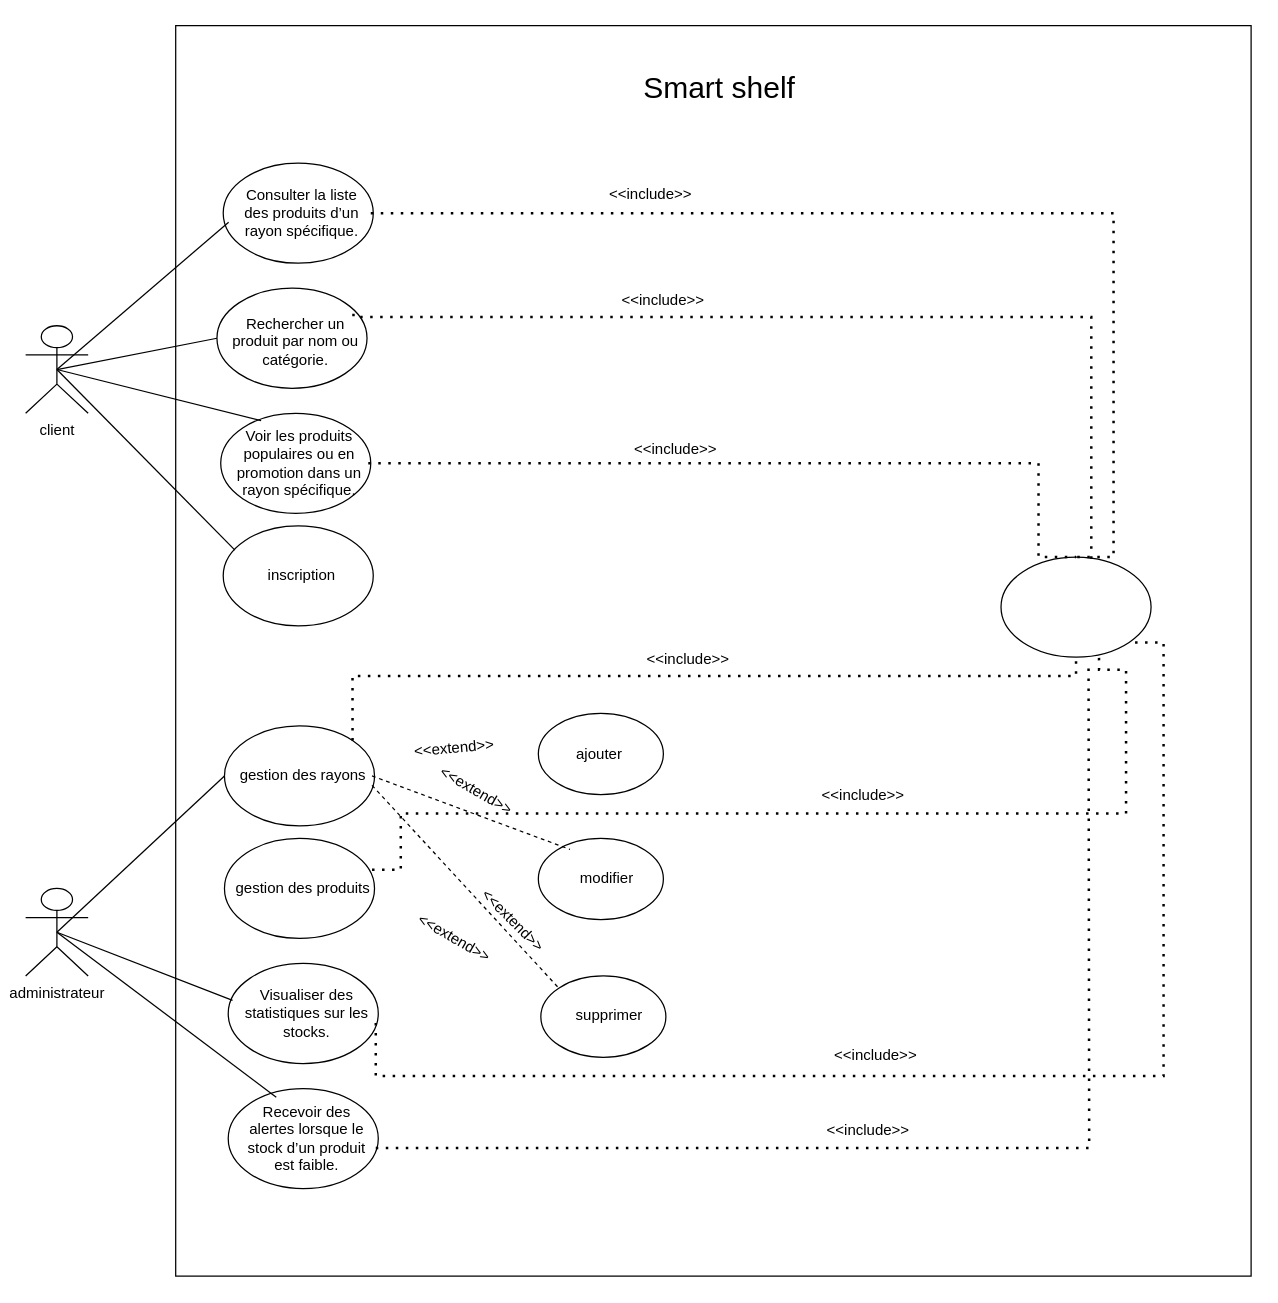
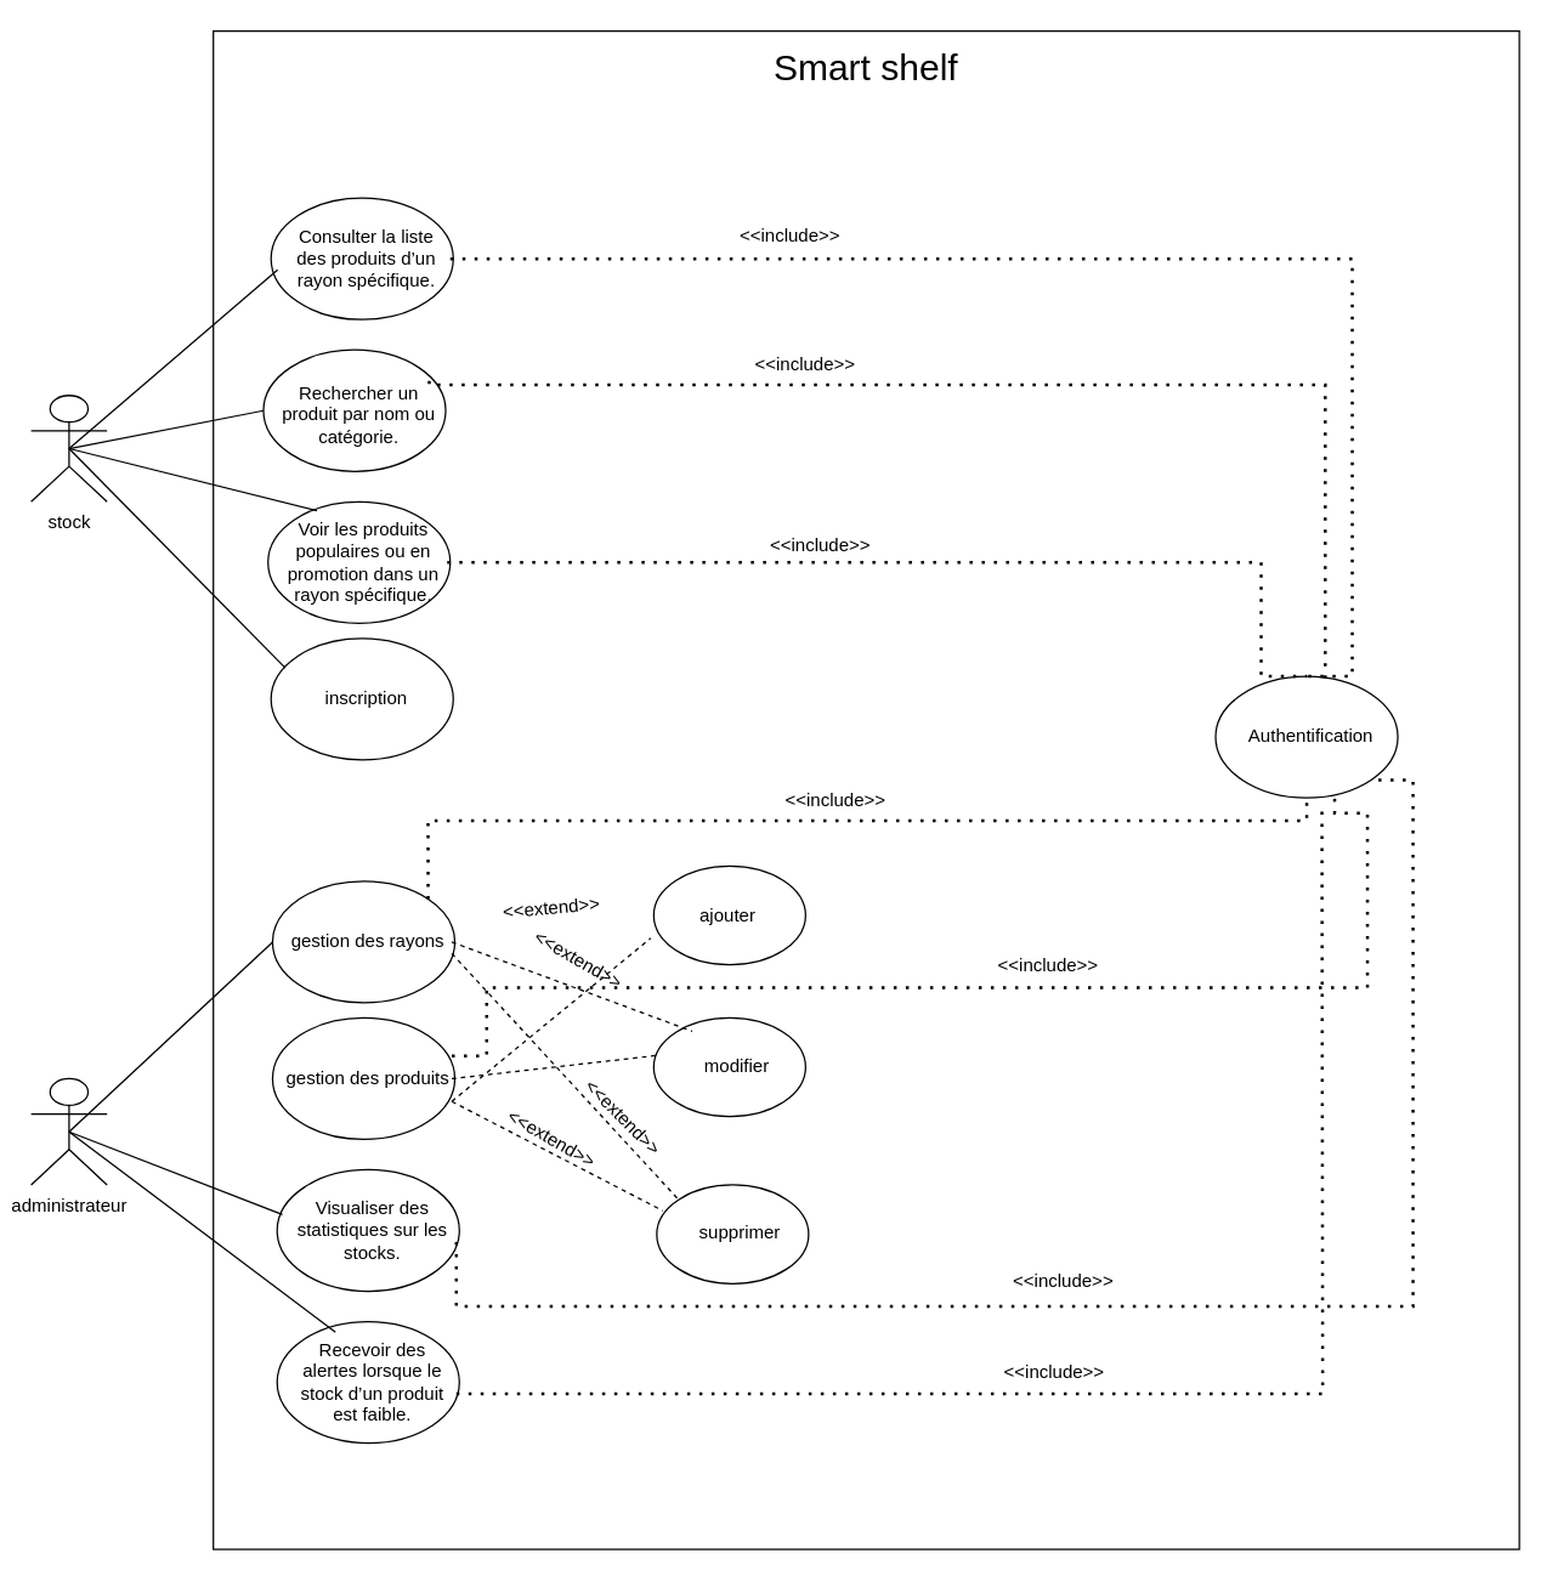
  <mxCell id="0" />
  <mxCell id="1" parent="0" />
  <mxCell id="2" value="" style="rounded=0;whiteSpace=wrap;html=1;" vertex="1" parent="1"><mxGeometry x="140" y="20" width="860" height="1000" as="geometry" /></mxCell>
- <mxCell id="3" value="client" style="shape=umlActor;verticalLabelPosition=bottom;verticalAlign=top;html=1;outlineConnect=0;" vertex="1" parent="1"><mxGeometry x="20" y="260" width="50" height="70" as="geometry" /></mxCell>
+ <mxCell id="3" value="stock" style="shape=umlActor;verticalLabelPosition=bottom;verticalAlign=top;html=1;outlineConnect=0;" vertex="1" parent="1"><mxGeometry x="20" y="260" width="50" height="70" as="geometry" /></mxCell>
  <mxCell id="4" value="" style="ellipse;whiteSpace=wrap;html=1;" vertex="1" parent="1"><mxGeometry x="178" y="130" width="120" height="80" as="geometry" /></mxCell>
- <mxCell id="5" value="&lt;font style=&quot;font-size: 24px;&quot;&gt;Smart shelf&lt;/font&gt;" style="text;html=1;align=center;verticalAlign=middle;whiteSpace=wrap;rounded=0;" vertex="1" parent="1"><mxGeometry x="510" y="55" width="130" height="30" as="geometry" /></mxCell>
+ <mxCell id="5" value="&lt;font style=&quot;font-size: 24px;&quot;&gt;Smart shelf&lt;/font&gt;" style="text;html=1;align=center;verticalAlign=middle;whiteSpace=wrap;rounded=0;" vertex="1" parent="1"><mxGeometry x="505" y="30" width="130" height="30" as="geometry" /></mxCell>
  <mxCell id="6" value="Consulter la liste des produits d’un rayon spécifique." style="text;html=1;align=center;verticalAlign=middle;whiteSpace=wrap;rounded=0;" vertex="1" parent="1"><mxGeometry x="186" y="155" width="110" height="30" as="geometry" /></mxCell>
  <mxCell id="7" value="" style="ellipse;whiteSpace=wrap;html=1;" vertex="1" parent="1"><mxGeometry x="173" y="230" width="120" height="80" as="geometry" /></mxCell>
  <mxCell id="8" value="Rechercher un produit par nom ou catégorie." style="text;html=1;align=center;verticalAlign=middle;whiteSpace=wrap;rounded=0;" vertex="1" parent="1"><mxGeometry x="181" y="255" width="110" height="35" as="geometry" /></mxCell>
  <mxCell id="9" value="" style="ellipse;whiteSpace=wrap;html=1;" vertex="1" parent="1"><mxGeometry x="176" y="330" width="120" height="80" as="geometry" /></mxCell>
  <mxCell id="10" value="Voir les produits populaires ou en promotion dans un rayon spécifique." style="text;html=1;align=center;verticalAlign=middle;whiteSpace=wrap;rounded=0;" vertex="1" parent="1"><mxGeometry x="184" y="355" width="110" height="30" as="geometry" /></mxCell>
  <mxCell id="11" value="" style="ellipse;whiteSpace=wrap;html=1;" vertex="1" parent="1"><mxGeometry x="178" y="420" width="120" height="80" as="geometry" /></mxCell>
  <mxCell id="12" value="inscription" style="text;html=1;align=center;verticalAlign=middle;whiteSpace=wrap;rounded=0;" vertex="1" parent="1"><mxGeometry x="186" y="445" width="110" height="30" as="geometry" /></mxCell>
  <mxCell id="13" value="administrateur" style="shape=umlActor;verticalLabelPosition=bottom;verticalAlign=top;html=1;outlineConnect=0;" vertex="1" parent="1"><mxGeometry x="20" y="710" width="50" height="70" as="geometry" /></mxCell>
  <mxCell id="14" value="" style="ellipse;whiteSpace=wrap;html=1;" vertex="1" parent="1"><mxGeometry x="179" y="580" width="120" height="80" as="geometry" /></mxCell>
  <mxCell id="15" value="gestion des rayons" style="text;html=1;align=center;verticalAlign=middle;whiteSpace=wrap;rounded=0;" vertex="1" parent="1"><mxGeometry x="187" y="605" width="110" height="30" as="geometry" /></mxCell>
  <mxCell id="16" value="" style="ellipse;whiteSpace=wrap;html=1;" vertex="1" parent="1"><mxGeometry x="179" y="670" width="120" height="80" as="geometry" /></mxCell>
  <mxCell id="17" value="gestion des produits" style="text;html=1;align=center;verticalAlign=middle;whiteSpace=wrap;rounded=0;" vertex="1" parent="1"><mxGeometry x="187" y="695" width="110" height="30" as="geometry" /></mxCell>
  <mxCell id="18" value="" style="ellipse;whiteSpace=wrap;html=1;" vertex="1" parent="1"><mxGeometry x="182" y="770" width="120" height="80" as="geometry" /></mxCell>
  <mxCell id="19" value="Visualiser des statistiques sur les stocks." style="text;html=1;align=center;verticalAlign=middle;whiteSpace=wrap;rounded=0;" vertex="1" parent="1"><mxGeometry x="190" y="795" width="110" height="30" as="geometry" /></mxCell>
  <mxCell id="20" value="" style="ellipse;whiteSpace=wrap;html=1;" vertex="1" parent="1"><mxGeometry x="182" y="870" width="120" height="80" as="geometry" /></mxCell>
  <mxCell id="21" value="Recevoir des alertes lorsque le stock d’un produit est faible." style="text;html=1;align=center;verticalAlign=middle;whiteSpace=wrap;rounded=0;" vertex="1" parent="1"><mxGeometry x="190" y="895" width="110" height="30" as="geometry" /></mxCell>
  <mxCell id="22" value="" style="ellipse;whiteSpace=wrap;html=1;" vertex="1" parent="1"><mxGeometry x="430" y="570" width="100" height="65" as="geometry" /></mxCell>
  <mxCell id="23" value="ajouter" style="text;html=1;align=center;verticalAlign=middle;whiteSpace=wrap;rounded=0;" vertex="1" parent="1"><mxGeometry x="428" y="587.5" width="102" height="30" as="geometry" /></mxCell>
  <mxCell id="24" value="" style="ellipse;whiteSpace=wrap;html=1;" vertex="1" parent="1"><mxGeometry x="430" y="670" width="100" height="65" as="geometry" /></mxCell>
  <mxCell id="25" value="modifier" style="text;html=1;align=center;verticalAlign=middle;whiteSpace=wrap;rounded=0;" vertex="1" parent="1"><mxGeometry x="434" y="687" width="102" height="30" as="geometry" /></mxCell>
  <mxCell id="26" value="" style="ellipse;whiteSpace=wrap;html=1;" vertex="1" parent="1"><mxGeometry x="432" y="780" width="100" height="65" as="geometry" /></mxCell>
  <mxCell id="27" value="supprimer" style="text;html=1;align=center;verticalAlign=middle;whiteSpace=wrap;rounded=0;" vertex="1" parent="1"><mxGeometry x="436" y="797" width="102" height="30" as="geometry" /></mxCell>
  <mxCell id="28" value="" style="ellipse;whiteSpace=wrap;html=1;" vertex="1" parent="1"><mxGeometry x="800" y="445" width="120" height="80" as="geometry" /></mxCell>
+ <mxCell id="29" value="Authentification" style="text;html=1;align=center;verticalAlign=middle;whiteSpace=wrap;rounded=0;" vertex="1" parent="1"><mxGeometry x="808" y="470" width="110" height="30" as="geometry" /></mxCell>
  <mxCell id="30" value="" style="endArrow=none;html=1;rounded=0;exitX=0.5;exitY=0.5;exitDx=0;exitDy=0;exitPerimeter=0;entryX=0.036;entryY=0.59;entryDx=0;entryDy=0;entryPerimeter=0;" edge="1" parent="1" source="3" target="4"><mxGeometry width="50" height="50" relative="1" as="geometry"><mxPoint x="90" y="370" as="sourcePoint" /><mxPoint x="140" y="320" as="targetPoint" /></mxGeometry></mxCell>
  <mxCell id="31" value="" style="endArrow=none;html=1;rounded=0;exitX=0.5;exitY=0.5;exitDx=0;exitDy=0;exitPerimeter=0;entryX=0;entryY=0.5;entryDx=0;entryDy=0;" edge="1" parent="1" source="3" target="7"><mxGeometry width="50" height="50" relative="1" as="geometry"><mxPoint x="55" y="305" as="sourcePoint" /><mxPoint x="192" y="187" as="targetPoint" /></mxGeometry></mxCell>
  <mxCell id="32" value="" style="endArrow=none;html=1;rounded=0;exitX=0.5;exitY=0.5;exitDx=0;exitDy=0;exitPerimeter=0;entryX=0.269;entryY=0.074;entryDx=0;entryDy=0;entryPerimeter=0;" edge="1" parent="1" source="3" target="9"><mxGeometry width="50" height="50" relative="1" as="geometry"><mxPoint x="55" y="305" as="sourcePoint" /><mxPoint x="183" y="280" as="targetPoint" /></mxGeometry></mxCell>
  <mxCell id="33" value="" style="endArrow=none;html=1;rounded=0;exitX=0.5;exitY=0.5;exitDx=0;exitDy=0;exitPerimeter=0;entryX=0.078;entryY=0.243;entryDx=0;entryDy=0;entryPerimeter=0;" edge="1" parent="1" source="3" target="11"><mxGeometry width="50" height="50" relative="1" as="geometry"><mxPoint x="55" y="305" as="sourcePoint" /><mxPoint x="218" y="346" as="targetPoint" /></mxGeometry></mxCell>
  <mxCell id="34" value="" style="endArrow=none;html=1;rounded=0;exitX=0.5;exitY=0.5;exitDx=0;exitDy=0;exitPerimeter=0;entryX=0;entryY=0.5;entryDx=0;entryDy=0;" edge="1" parent="1" source="13" target="14"><mxGeometry width="50" height="50" relative="1" as="geometry"><mxPoint x="55" y="305" as="sourcePoint" /><mxPoint x="197" y="449" as="targetPoint" /></mxGeometry></mxCell>
  <mxCell id="35" value="" style="endArrow=none;html=1;rounded=0;exitX=0.5;exitY=0.5;exitDx=0;exitDy=0;exitPerimeter=0;entryX=0.029;entryY=0.368;entryDx=0;entryDy=0;entryPerimeter=0;" edge="1" parent="1" source="13" target="18"><mxGeometry width="50" height="50" relative="1" as="geometry"><mxPoint x="55" y="755" as="sourcePoint" /><mxPoint x="197" y="728" as="targetPoint" /></mxGeometry></mxCell>
  <mxCell id="36" value="" style="endArrow=none;html=1;rounded=0;exitX=0.5;exitY=0.5;exitDx=0;exitDy=0;exitPerimeter=0;entryX=0.32;entryY=0.086;entryDx=0;entryDy=0;entryPerimeter=0;" edge="1" parent="1" source="13" target="20"><mxGeometry width="50" height="50" relative="1" as="geometry"><mxPoint x="55" y="755" as="sourcePoint" /><mxPoint x="195" y="809" as="targetPoint" /></mxGeometry></mxCell>
+ <mxCell id="37" value="" style="endArrow=none;dashed=1;html=1;rounded=0;exitX=1;exitY=0.5;exitDx=0;exitDy=0;entryX=0;entryY=0.25;entryDx=0;entryDy=0;" edge="1" parent="1" source="17" target="25"><mxGeometry width="50" height="50" relative="1" as="geometry"><mxPoint x="307" y="623" as="sourcePoint" /><mxPoint x="438" y="613" as="targetPoint" /></mxGeometry></mxCell>
  <mxCell id="38" value="" style="endArrow=none;dashed=1;html=1;rounded=0;exitX=1;exitY=0.5;exitDx=0;exitDy=0;entryX=0.253;entryY=0.135;entryDx=0;entryDy=0;entryPerimeter=0;" edge="1" parent="1" source="15" target="24"><mxGeometry width="50" height="50" relative="1" as="geometry"><mxPoint x="307" y="720" as="sourcePoint" /><mxPoint x="444" y="705" as="targetPoint" /></mxGeometry></mxCell>
  <mxCell id="39" value="" style="endArrow=none;dashed=1;html=1;rounded=0;exitX=1;exitY=0.75;exitDx=0;exitDy=0;entryX=0;entryY=0;entryDx=0;entryDy=0;" edge="1" parent="1" source="15" target="26"><mxGeometry width="50" height="50" relative="1" as="geometry"><mxPoint x="307" y="630" as="sourcePoint" /><mxPoint x="465" y="689" as="targetPoint" /></mxGeometry></mxCell>
+ <mxCell id="40" value="" style="endArrow=none;dashed=1;html=1;rounded=0;exitX=1;exitY=1;exitDx=0;exitDy=0;entryX=0;entryY=1;entryDx=0;entryDy=0;" edge="1" parent="1" source="17" target="23"><mxGeometry width="50" height="50" relative="1" as="geometry"><mxPoint x="307" y="638" as="sourcePoint" /><mxPoint x="457" y="799" as="targetPoint" /></mxGeometry></mxCell>
+ <mxCell id="41" value="" style="endArrow=none;dashed=1;html=1;rounded=0;exitX=1;exitY=1;exitDx=0;exitDy=0;entryX=0;entryY=0;entryDx=0;entryDy=0;" edge="1" parent="1" source="17" target="27"><mxGeometry width="50" height="50" relative="1" as="geometry"><mxPoint x="307" y="735" as="sourcePoint" /><mxPoint x="438" y="628" as="targetPoint" /></mxGeometry></mxCell>
  <mxCell id="42" value="" style="endArrow=none;dashed=1;html=1;dashPattern=1 3;strokeWidth=2;rounded=0;exitX=1;exitY=0.5;exitDx=0;exitDy=0;edgeStyle=orthogonalEdgeStyle;entryX=0.5;entryY=0;entryDx=0;entryDy=0;" edge="1" parent="1" source="6" target="28"><mxGeometry width="50" height="50" relative="1" as="geometry"><mxPoint x="320" y="400" as="sourcePoint" /><mxPoint x="370" y="350" as="targetPoint" /><Array as="points"><mxPoint x="890" y="170" /><mxPoint x="890" y="445" /></Array></mxGeometry></mxCell>
  <mxCell id="43" value="" style="endArrow=none;dashed=1;html=1;dashPattern=1 3;strokeWidth=2;rounded=0;exitX=0.943;exitY=0.254;exitDx=0;exitDy=0;edgeStyle=orthogonalEdgeStyle;entryX=0.635;entryY=0.067;entryDx=0;entryDy=0;exitPerimeter=0;entryPerimeter=0;" edge="1" parent="1"><mxGeometry width="50" height="50" relative="1" as="geometry"><mxPoint x="282.16" y="250.32" as="sourcePoint" /><mxPoint x="872.2" y="450.36" as="targetPoint" /><Array as="points"><mxPoint x="282" y="253" /><mxPoint x="872" y="253" /></Array></mxGeometry></mxCell>
  <mxCell id="44" value="" style="endArrow=none;dashed=1;html=1;dashPattern=1 3;strokeWidth=2;rounded=0;edgeStyle=orthogonalEdgeStyle;exitX=1;exitY=0.5;exitDx=0;exitDy=0;entryX=0.5;entryY=0;entryDx=0;entryDy=0;" edge="1" parent="1" source="10" target="28"><mxGeometry width="50" height="50" relative="1" as="geometry"><mxPoint x="320" y="400" as="sourcePoint" /><mxPoint x="370" y="350" as="targetPoint" /><Array as="points"><mxPoint x="830" y="370" /><mxPoint x="830" y="445" /></Array></mxGeometry></mxCell>
  <mxCell id="45" value="" style="endArrow=none;dashed=1;html=1;dashPattern=1 3;strokeWidth=2;rounded=0;edgeStyle=orthogonalEdgeStyle;exitX=1;exitY=0;exitDx=0;exitDy=0;entryX=0.5;entryY=1;entryDx=0;entryDy=0;" edge="1" parent="1" source="14" target="28"><mxGeometry width="50" height="50" relative="1" as="geometry"><mxPoint x="304" y="380" as="sourcePoint" /><mxPoint x="870" y="455" as="targetPoint" /><Array as="points"><mxPoint x="281" y="540" /><mxPoint x="860" y="540" /></Array></mxGeometry></mxCell>
  <mxCell id="46" value="" style="endArrow=none;dashed=1;html=1;dashPattern=1 3;strokeWidth=2;rounded=0;edgeStyle=orthogonalEdgeStyle;exitX=1;exitY=0;exitDx=0;exitDy=0;entryX=0.653;entryY=0.947;entryDx=0;entryDy=0;entryPerimeter=0;" edge="1" parent="1" source="17" target="28"><mxGeometry width="50" height="50" relative="1" as="geometry"><mxPoint x="291" y="602" as="sourcePoint" /><mxPoint x="870" y="535" as="targetPoint" /><Array as="points"><mxPoint x="320" y="695" /><mxPoint x="320" y="650" /><mxPoint x="900" y="650" /><mxPoint x="900" y="535" /><mxPoint x="878" y="535" /></Array></mxGeometry></mxCell>
  <mxCell id="47" value="" style="endArrow=none;dashed=1;html=1;dashPattern=1 3;strokeWidth=2;rounded=0;edgeStyle=orthogonalEdgeStyle;exitX=1;exitY=0.75;exitDx=0;exitDy=0;entryX=1;entryY=1;entryDx=0;entryDy=0;" edge="1" parent="1" source="19" target="28"><mxGeometry width="50" height="50" relative="1" as="geometry"><mxPoint x="380" y="890" as="sourcePoint" /><mxPoint x="430" y="840" as="targetPoint" /><Array as="points"><mxPoint x="300" y="860" /><mxPoint x="930" y="860" /><mxPoint x="930" y="513" /></Array></mxGeometry></mxCell>
  <mxCell id="48" value="" style="endArrow=none;dashed=1;html=1;dashPattern=1 3;strokeWidth=2;rounded=0;edgeStyle=orthogonalEdgeStyle;exitX=1;exitY=0.75;exitDx=0;exitDy=0;" edge="1" parent="1" source="21"><mxGeometry width="50" height="50" relative="1" as="geometry"><mxPoint x="380" y="770" as="sourcePoint" /><mxPoint x="870" y="530" as="targetPoint" /></mxGeometry></mxCell>
  <mxCell id="49" value="&amp;lt;&amp;lt;include&amp;gt;&amp;gt;" style="text;html=1;align=center;verticalAlign=middle;whiteSpace=wrap;rounded=0;" vertex="1" parent="1"><mxGeometry x="490" y="140" width="60" height="30" as="geometry" /></mxCell>
  <mxCell id="50" value="&amp;lt;&amp;lt;include&amp;gt;&amp;gt;" style="text;html=1;align=center;verticalAlign=middle;whiteSpace=wrap;rounded=0;" vertex="1" parent="1"><mxGeometry x="500" y="225" width="60" height="30" as="geometry" /></mxCell>
  <mxCell id="51" value="&amp;lt;&amp;lt;include&amp;gt;&amp;gt;" style="text;html=1;align=center;verticalAlign=middle;whiteSpace=wrap;rounded=0;" vertex="1" parent="1"><mxGeometry x="510" y="344" width="60" height="30" as="geometry" /></mxCell>
  <mxCell id="52" value="&amp;lt;&amp;lt;include&amp;gt;&amp;gt;" style="text;html=1;align=center;verticalAlign=middle;whiteSpace=wrap;rounded=0;" vertex="1" parent="1"><mxGeometry x="520" y="512" width="60" height="30" as="geometry" /></mxCell>
  <mxCell id="53" value="&amp;lt;&amp;lt;include&amp;gt;&amp;gt;" style="text;html=1;align=center;verticalAlign=middle;whiteSpace=wrap;rounded=0;" vertex="1" parent="1"><mxGeometry x="660" y="621" width="60" height="30" as="geometry" /></mxCell>
  <mxCell id="54" value="&amp;lt;&amp;lt;include&amp;gt;&amp;gt;" style="text;html=1;align=center;verticalAlign=middle;whiteSpace=wrap;rounded=0;" vertex="1" parent="1"><mxGeometry x="670" y="829" width="60" height="30" as="geometry" /></mxCell>
  <mxCell id="55" value="&amp;lt;&amp;lt;include&amp;gt;&amp;gt;" style="text;html=1;align=center;verticalAlign=middle;whiteSpace=wrap;rounded=0;" vertex="1" parent="1"><mxGeometry x="664" y="889" width="60" height="30" as="geometry" /></mxCell>
  <mxCell id="56" value="&amp;lt;&amp;lt;extend&amp;gt;&amp;gt;" style="text;html=1;align=center;verticalAlign=middle;whiteSpace=wrap;rounded=0;rotation=-5;" vertex="1" parent="1"><mxGeometry x="333" y="583" width="60" height="30" as="geometry" /></mxCell>
  <mxCell id="57" value="&amp;lt;&amp;lt;extend&amp;gt;&amp;gt;" style="text;html=1;align=center;verticalAlign=middle;whiteSpace=wrap;rounded=0;rotation=30;" vertex="1" parent="1"><mxGeometry x="358.86" y="617.25" width="43" height="30" as="geometry" /></mxCell>
  <mxCell id="58" value="&amp;lt;&amp;lt;extend&amp;gt;&amp;gt;" style="text;html=1;align=center;verticalAlign=middle;whiteSpace=wrap;rounded=0;rotation=30;" vertex="1" parent="1"><mxGeometry x="333" y="735" width="60" height="30" as="geometry" /></mxCell>
  <mxCell id="59" value="&amp;lt;&amp;lt;extend&amp;gt;&amp;gt;" style="text;html=1;align=center;verticalAlign=middle;whiteSpace=wrap;rounded=0;rotation=45;" vertex="1" parent="1"><mxGeometry x="380" y="721" width="60" height="30" as="geometry" /></mxCell>
